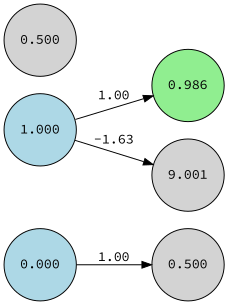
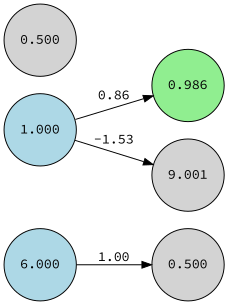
  digraph {
    fontname="Source Code Pro"
    rankdir=LR
    node [fillcolor=lightgray fontname="Source Code Pro" shape=circle style=filled]
    edge [fontname="Source Code Pro"]
-   n1 [fillcolor=lightblue label=0.000]
+   n1 [fillcolor=lightblue label=6.000]
    n2 [label=0.500]
    n3 [fillcolor=lightblue label=1.000]
    n4 [fillcolor=lightgreen label=0.986]
    n5 [label=9.001]
    n6 [label=0.500]
    n1 -> n2 [label=1.00]
-   n3 -> n4 [label=1.00]
-   n3 -> n5 [label=-1.63]
+   n3 -> n4 [label=0.86]
+   n3 -> n5 [label=-1.53]
  }
